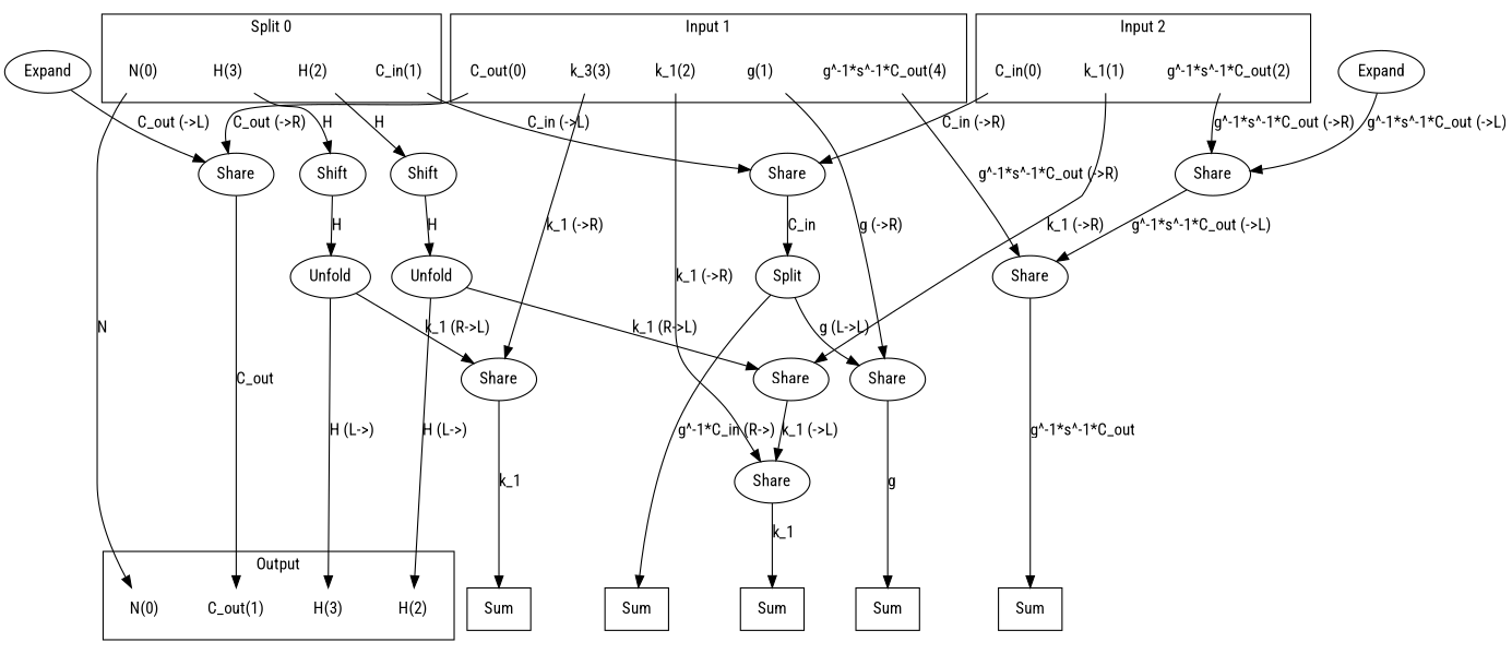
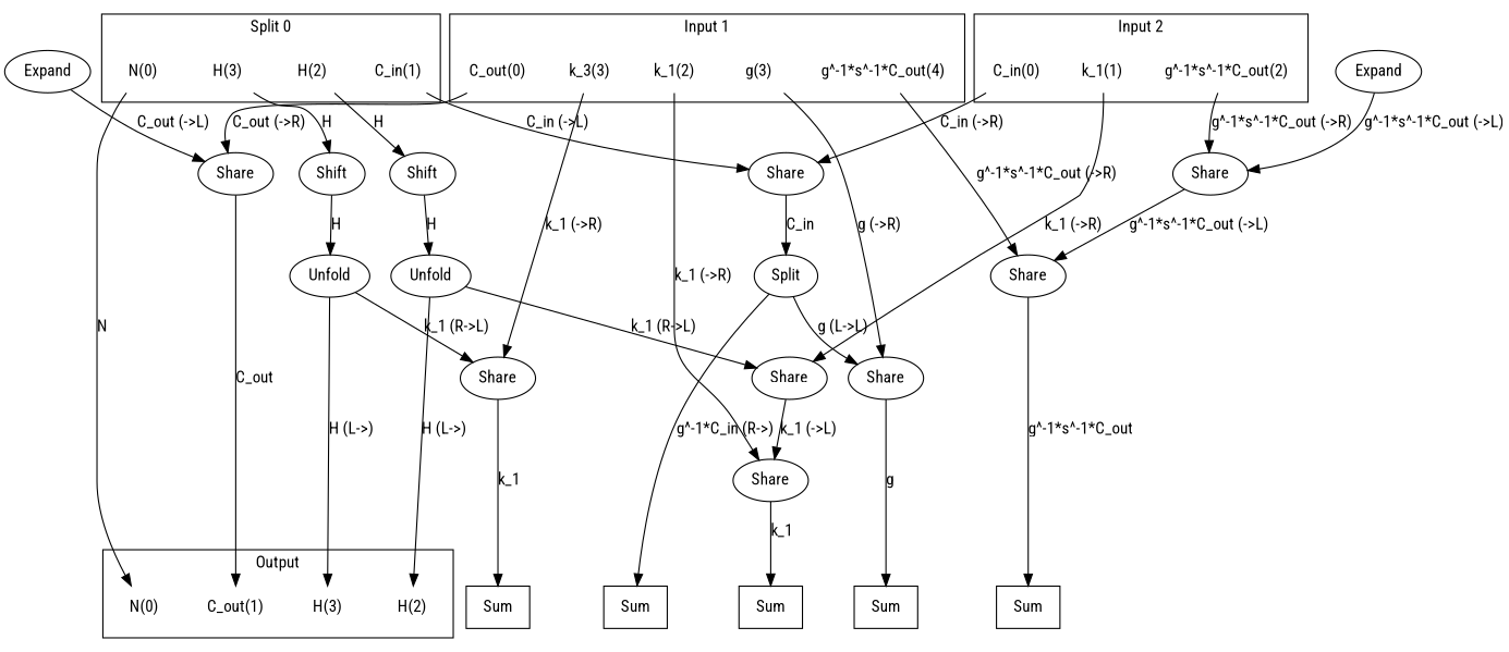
  digraph {
    fontname="Roboto Condensed"
    newrank=true
    node [fontname="Roboto Condensed" shape=none]
    edge [fontname="Roboto Condensed"]
    n1 [label=Sum shape=box]
    n2 [label=Sum shape=box]
    n3 [label=Sum shape=box]
    n4 [label=Sum shape=box]
    n5 [label=Sum shape=box]
    n6 [label="N(0)"]
    n7 [label="C_out(1)"]
    n8 [label="H(2)"]
    n9 [label="H(3)"]
    n10 [label="N(0)"]
    n11 [label="C_in(1)"]
    n12 [label="H(2)"]
    n13 [label="H(3)"]
    n14 [label="C_out(0)"]
-   n15 [label="g(1)"]
+   n15 [label="g(3)"]
    n16 [label="k_1(2)"]
    n17 [label="k_3(3)"]
    n18 [label="g^-1*s^-1*C_out(4)"]
    n19 [label="C_in(0)"]
    n20 [label="k_1(1)"]
    n21 [label="g^-1*s^-1*C_out(2)"]
    n22 [label=Share shape=""]
    n23 [label=Shift shape=""]
    n24 [label=Shift shape=""]
    n25 [label=Share shape=""]
    n26 [label=Share shape=""]
    n27 [label=Share shape=""]
    n28 [label=Share shape=""]
    n29 [label=Share shape=""]
    n30 [label=Share shape=""]
    n31 [label=Share shape=""]
    n32 [label=Split shape=""]
    n33 [label=Expand shape=""]
    n34 [label=Expand shape=""]
    n35 [label=Unfold shape=""]
    n36 [label=Unfold shape=""]
    subgraph sub_1 {
      rank=same
      n1
      n2
      n3
      n4
      n5
      n6
      n7
      n8
      n9
    }
    subgraph sub_2 {
      rank=same
      n10
      n11
      n12
      n13
      n14
      n15
      n16
      n17
      n18
      n19
      n20
      n21
    }
    subgraph cluster_3 {
      label=Output
      n6
      n7
      n8
      n9
    }
    subgraph cluster_4 {
      label="Split 0"
      n10
      n11
      n12
      n13
    }
    subgraph cluster_5 {
      label="Input 1"
      n14
      n15
      n16
      n17
      n18
    }
    subgraph cluster_6 {
      label="Input 2"
      n19
      n20
      n21
    }
    n10 -> n6 [label=N]
    n11 -> n22 [label="C_in (->L)"]
    n12 -> n23 [label=H]
    n13 -> n24 [label=H]
    n14 -> n25 [label="C_out (->R)"]
    n15 -> n26 [label="g (->R)"]
    n16 -> n27 [label="k_1 (->R)"]
    n17 -> n28 [label="k_1 (->R)"]
    n18 -> n29 [label="g^-1*s^-1*C_out (->R)"]
    n19 -> n22 [label="C_in (->R)"]
    n20 -> n30 [label="k_1 (->R)"]
    n21 -> n31 [label="g^-1*s^-1*C_out (->R)"]
    n22 -> n32 [label=C_in]
    n23 -> n36 [label=H]
    n24 -> n35 [label=H]
    n25 -> n7 [label=C_out]
    n26 -> n3 [label=g]
    n27 -> n2 [label=k_1]
    n28 -> n1 [label=k_1]
    n29 -> n4 [label="g^-1*s^-1*C_out"]
    n30 -> n27 [label="k_1 (->L)"]
    n31 -> n29 [label="g^-1*s^-1*C_out (->L)"]
    n32 -> n5 [label="g^-1*C_in (R->)"]
    n32 -> n26 [label="g (L->L)"]
    n33 -> n25 [label="C_out (->L)"]
    n34 -> n31 [label="g^-1*s^-1*C_out (->L)"]
    n35 -> n9 [label="H (L->)"]
    n35 -> n28 [label="k_1 (R->L)"]
    n36 -> n8 [label="H (L->)"]
    n36 -> n30 [label="k_1 (R->L)"]
  }
